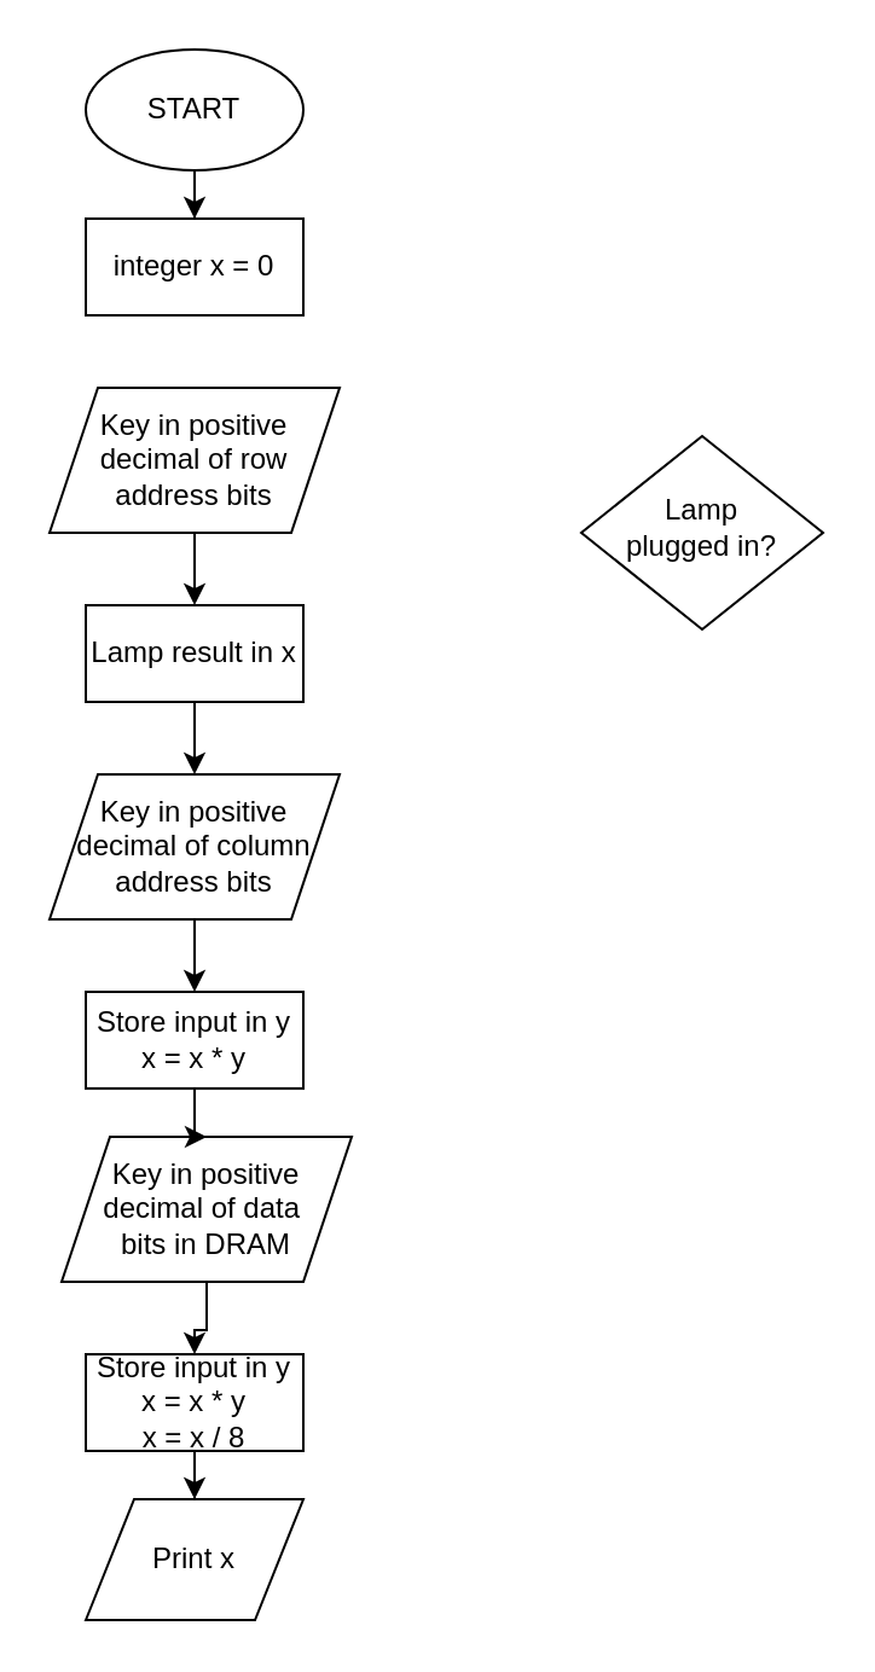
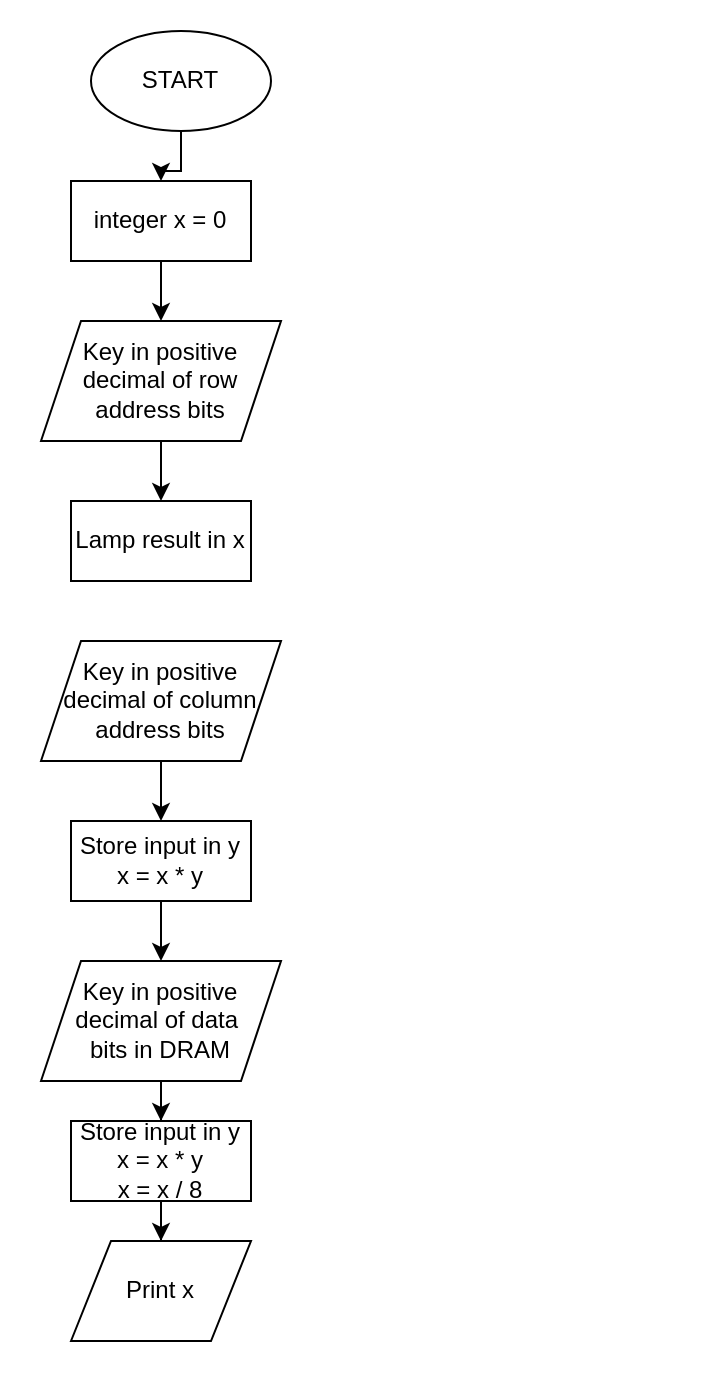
  <mxCell id="0" />
  <mxCell id="1" parent="0" />
- <mxCell id="2" value="Lamp&lt;br&gt;plugged in?" style="rhombus;whiteSpace=wrap;html=1;shadow=0;fontFamily=Helvetica;fontSize=12;align=center;strokeWidth=1;spacing=6;spacingTop=-4;" parent="1" vertex="1"><mxGeometry x="240" y="180" width="100" height="80" as="geometry" /></mxCell>
  <mxCell id="3" style="edgeStyle=orthogonalEdgeStyle;rounded=0;orthogonalLoop=1;jettySize=auto;html=1;entryX=0.5;entryY=0;entryDx=0;entryDy=0;" edge="1" parent="1" source="4" target="12"><mxGeometry relative="1" as="geometry" /></mxCell>
- <mxCell id="4" value="START" style="ellipse;whiteSpace=wrap;html=1;" vertex="1" parent="1"><mxGeometry x="35" y="20" width="90" height="50" as="geometry" /></mxCell>
+ <mxCell id="4" value="START" style="ellipse;whiteSpace=wrap;html=1;" vertex="1" parent="1"><mxGeometry x="45" y="15" width="90" height="50" as="geometry" /></mxCell>
  <mxCell id="5" style="edgeStyle=orthogonalEdgeStyle;rounded=0;orthogonalLoop=1;jettySize=auto;html=1;entryX=0.5;entryY=0;entryDx=0;entryDy=0;" edge="1" parent="1" source="6" target="14"><mxGeometry relative="1" as="geometry" /></mxCell>
  <mxCell id="6" value="Key in positive decimal of row address bits" style="shape=parallelogram;perimeter=parallelogramPerimeter;whiteSpace=wrap;html=1;fixedSize=1;" vertex="1" parent="1"><mxGeometry x="20" y="160" width="120" height="60" as="geometry" /></mxCell>
  <mxCell id="7" style="edgeStyle=orthogonalEdgeStyle;rounded=0;orthogonalLoop=1;jettySize=auto;html=1;entryX=0.5;entryY=0;entryDx=0;entryDy=0;" edge="1" parent="1" source="8" target="16"><mxGeometry relative="1" as="geometry" /></mxCell>
  <mxCell id="8" value="Key in positive decimal of column address bits" style="shape=parallelogram;perimeter=parallelogramPerimeter;whiteSpace=wrap;html=1;fixedSize=1;" vertex="1" parent="1"><mxGeometry x="20" y="320" width="120" height="60" as="geometry" /></mxCell>
  <mxCell id="9" style="edgeStyle=orthogonalEdgeStyle;rounded=0;orthogonalLoop=1;jettySize=auto;html=1;" edge="1" parent="1" source="10" target="18"><mxGeometry relative="1" as="geometry" /></mxCell>
- <mxCell id="10" value="&lt;div&gt;Key in positive decimal of data&amp;nbsp;&lt;/div&gt;&lt;div&gt;bits in DRAM&lt;/div&gt;" style="shape=parallelogram;perimeter=parallelogramPerimeter;whiteSpace=wrap;html=1;fixedSize=1;" vertex="1" parent="1"><mxGeometry x="25" y="470" width="120" height="60" as="geometry" /></mxCell>
+ <mxCell id="10" value="&lt;div&gt;Key in positive decimal of data&amp;nbsp;&lt;/div&gt;&lt;div&gt;bits in DRAM&lt;/div&gt;" style="shape=parallelogram;perimeter=parallelogramPerimeter;whiteSpace=wrap;html=1;fixedSize=1;" vertex="1" parent="1"><mxGeometry x="20" y="480" width="120" height="60" as="geometry" /></mxCell>
+ <mxCell id="11" style="edgeStyle=orthogonalEdgeStyle;rounded=0;orthogonalLoop=1;jettySize=auto;html=1;entryX=0.5;entryY=0;entryDx=0;entryDy=0;" edge="1" parent="1" source="12" target="6"><mxGeometry relative="1" as="geometry" /></mxCell>
  <mxCell id="12" value="integer x = 0" style="rounded=0;whiteSpace=wrap;html=1;" vertex="1" parent="1"><mxGeometry x="35" y="90" width="90" height="40" as="geometry" /></mxCell>
- <mxCell id="13" style="edgeStyle=orthogonalEdgeStyle;rounded=0;orthogonalLoop=1;jettySize=auto;html=1;entryX=0.5;entryY=0;entryDx=0;entryDy=0;" edge="1" parent="1" source="14" target="8"><mxGeometry relative="1" as="geometry" /></mxCell>
  <mxCell id="14" value="Lamp result in x" style="rounded=0;whiteSpace=wrap;html=1;" vertex="1" parent="1"><mxGeometry x="35" y="250" width="90" height="40" as="geometry" /></mxCell>
  <mxCell id="15" style="edgeStyle=orthogonalEdgeStyle;rounded=0;orthogonalLoop=1;jettySize=auto;html=1;entryX=0.5;entryY=0;entryDx=0;entryDy=0;" edge="1" parent="1" source="16" target="10"><mxGeometry relative="1" as="geometry" /></mxCell>
  <mxCell id="16" value="&lt;div&gt;Store input in y&lt;br&gt;&lt;/div&gt;&lt;div&gt;x = x * y&lt;/div&gt;" style="rounded=0;whiteSpace=wrap;html=1;" vertex="1" parent="1"><mxGeometry x="35" y="410" width="90" height="40" as="geometry" /></mxCell>
  <mxCell id="17" style="edgeStyle=orthogonalEdgeStyle;rounded=0;orthogonalLoop=1;jettySize=auto;html=1;entryX=0.5;entryY=0;entryDx=0;entryDy=0;" edge="1" parent="1" source="18" target="19"><mxGeometry relative="1" as="geometry" /></mxCell>
  <mxCell id="18" value="&lt;div&gt;Store input in y&lt;br&gt;&lt;/div&gt;&lt;div&gt;x = x * y&lt;/div&gt;&lt;div&gt;x = x / 8&lt;br&gt;&lt;/div&gt;" style="rounded=0;whiteSpace=wrap;html=1;" vertex="1" parent="1"><mxGeometry x="35" y="560" width="90" height="40" as="geometry" /></mxCell>
  <mxCell id="19" value="Print x" style="shape=parallelogram;perimeter=parallelogramPerimeter;whiteSpace=wrap;html=1;fixedSize=1;" vertex="1" parent="1"><mxGeometry x="35" y="620" width="90" height="50" as="geometry" /></mxCell>
